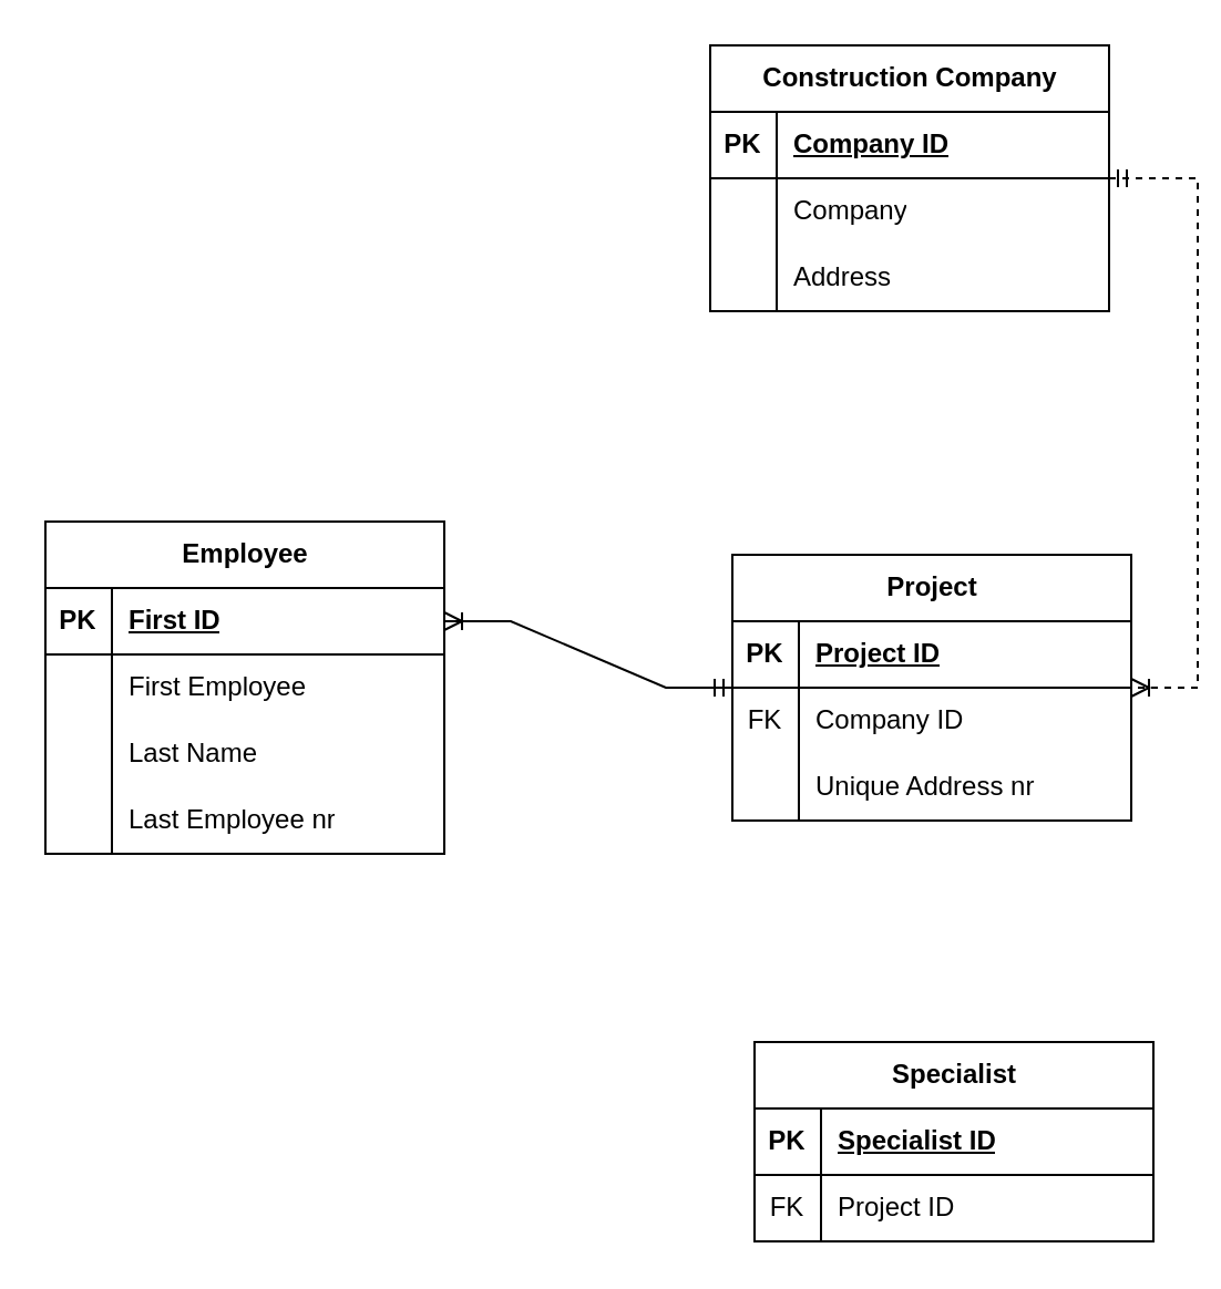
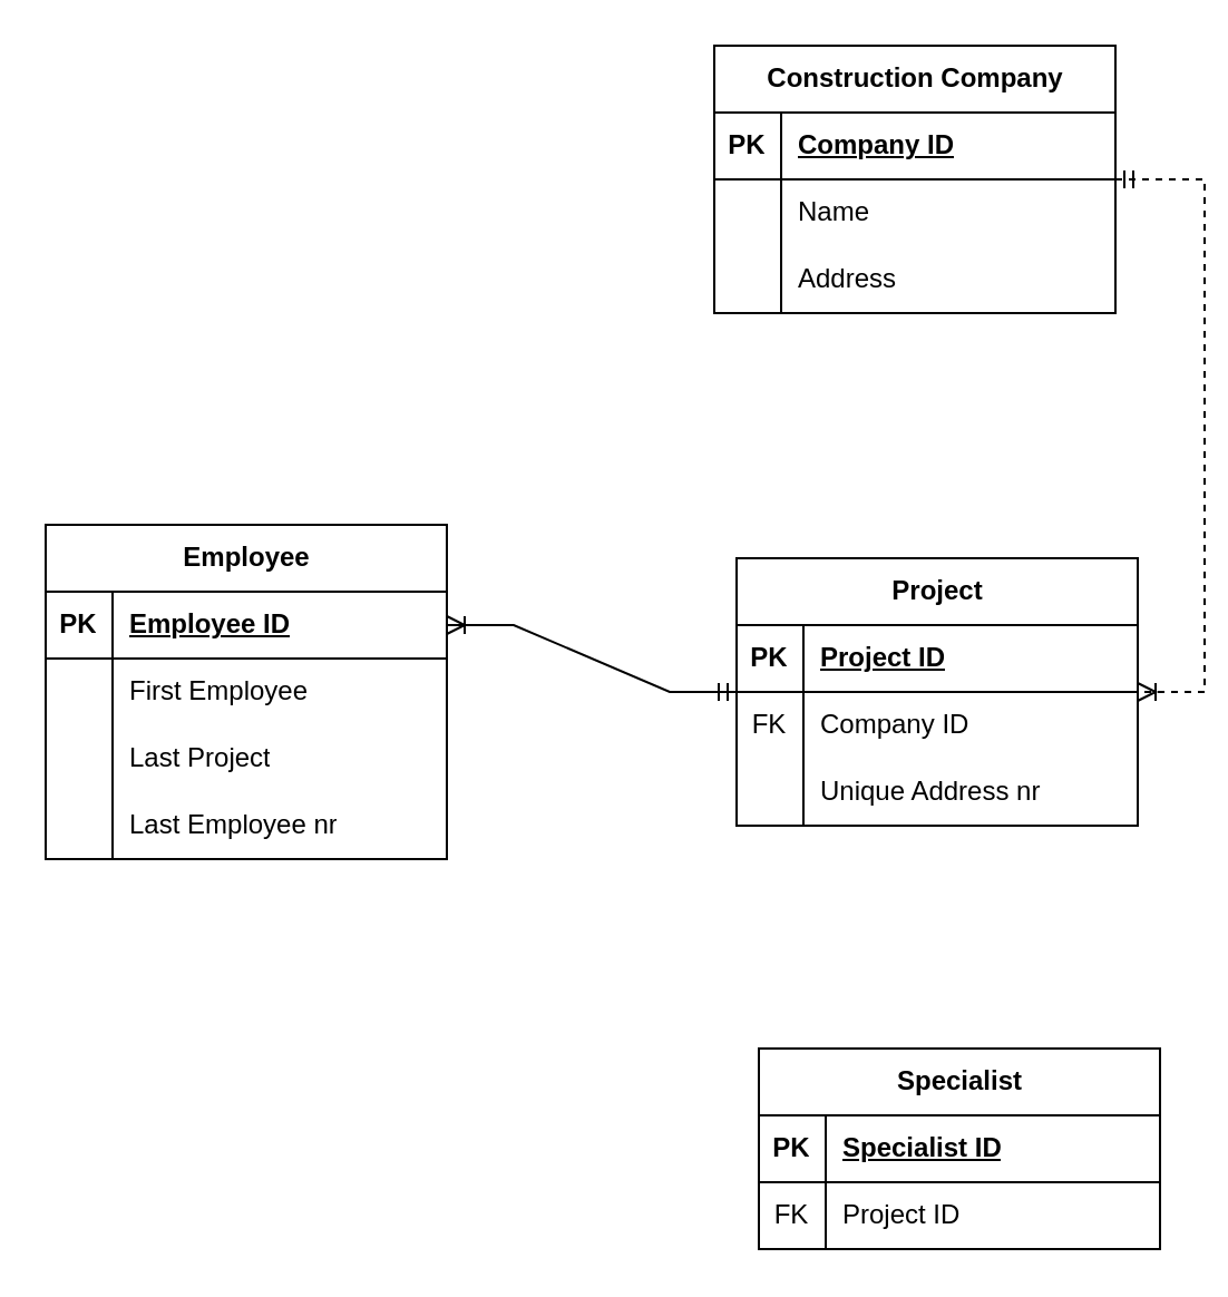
  <mxCell id="0" />
  <mxCell id="1" parent="0" />
  <mxCell id="2" value="Construction Company" style="shape=table;startSize=30;container=1;collapsible=1;childLayout=tableLayout;fixedRows=1;rowLines=0;fontStyle=1;align=center;resizeLast=1;html=1;" vertex="1" parent="1"><mxGeometry x="320" y="20" width="180" height="120" as="geometry" /></mxCell>
  <mxCell id="3" value="" style="shape=tableRow;horizontal=0;startSize=0;swimlaneHead=0;swimlaneBody=0;fillColor=none;collapsible=0;dropTarget=0;points=[[0,0.5],[1,0.5]];portConstraint=eastwest;top=0;left=0;right=0;bottom=1;" vertex="1" parent="2"><mxGeometry y="30" width="180" height="30" as="geometry" /></mxCell>
  <mxCell id="4" value="PK" style="shape=partialRectangle;connectable=0;fillColor=none;top=0;left=0;bottom=0;right=0;fontStyle=1;overflow=hidden;whiteSpace=wrap;html=1;" vertex="1" parent="3"><mxGeometry width="30" height="30" as="geometry"><mxRectangle width="30" height="30" as="alternateBounds" /></mxGeometry></mxCell>
  <mxCell id="5" value="Company ID" style="shape=partialRectangle;connectable=0;fillColor=none;top=0;left=0;bottom=0;right=0;align=left;spacingLeft=6;fontStyle=5;overflow=hidden;whiteSpace=wrap;html=1;" vertex="1" parent="3"><mxGeometry x="30" width="150" height="30" as="geometry"><mxRectangle width="150" height="30" as="alternateBounds" /></mxGeometry></mxCell>
  <mxCell id="6" value="" style="shape=tableRow;horizontal=0;startSize=0;swimlaneHead=0;swimlaneBody=0;fillColor=none;collapsible=0;dropTarget=0;points=[[0,0.5],[1,0.5]];portConstraint=eastwest;top=0;left=0;right=0;bottom=0;" vertex="1" parent="2"><mxGeometry y="60" width="180" height="30" as="geometry" /></mxCell>
  <mxCell id="7" value="" style="shape=partialRectangle;connectable=0;fillColor=none;top=0;left=0;bottom=0;right=0;editable=1;overflow=hidden;whiteSpace=wrap;html=1;" vertex="1" parent="6"><mxGeometry width="30" height="30" as="geometry"><mxRectangle width="30" height="30" as="alternateBounds" /></mxGeometry></mxCell>
- <mxCell id="8" value="Company" style="shape=partialRectangle;connectable=0;fillColor=none;top=0;left=0;bottom=0;right=0;align=left;spacingLeft=6;overflow=hidden;whiteSpace=wrap;html=1;" vertex="1" parent="6"><mxGeometry x="30" width="150" height="30" as="geometry"><mxRectangle width="150" height="30" as="alternateBounds" /></mxGeometry></mxCell>
+ <mxCell id="8" value="Name" style="shape=partialRectangle;connectable=0;fillColor=none;top=0;left=0;bottom=0;right=0;align=left;spacingLeft=6;overflow=hidden;whiteSpace=wrap;html=1;" vertex="1" parent="6"><mxGeometry x="30" width="150" height="30" as="geometry"><mxRectangle width="150" height="30" as="alternateBounds" /></mxGeometry></mxCell>
  <mxCell id="9" value="" style="shape=tableRow;horizontal=0;startSize=0;swimlaneHead=0;swimlaneBody=0;fillColor=none;collapsible=0;dropTarget=0;points=[[0,0.5],[1,0.5]];portConstraint=eastwest;top=0;left=0;right=0;bottom=0;" vertex="1" parent="2"><mxGeometry y="90" width="180" height="30" as="geometry" /></mxCell>
  <mxCell id="10" value="" style="shape=partialRectangle;connectable=0;fillColor=none;top=0;left=0;bottom=0;right=0;editable=1;overflow=hidden;whiteSpace=wrap;html=1;" vertex="1" parent="9"><mxGeometry width="30" height="30" as="geometry"><mxRectangle width="30" height="30" as="alternateBounds" /></mxGeometry></mxCell>
  <mxCell id="11" value="Address" style="shape=partialRectangle;connectable=0;fillColor=none;top=0;left=0;bottom=0;right=0;align=left;spacingLeft=6;overflow=hidden;whiteSpace=wrap;html=1;" vertex="1" parent="9"><mxGeometry x="30" width="150" height="30" as="geometry"><mxRectangle width="150" height="30" as="alternateBounds" /></mxGeometry></mxCell>
  <mxCell id="12" value="Employee" style="shape=table;startSize=30;container=1;collapsible=1;childLayout=tableLayout;fixedRows=1;rowLines=0;fontStyle=1;align=center;resizeLast=1;html=1;" vertex="1" parent="1"><mxGeometry x="20" y="235" width="180" height="150" as="geometry" /></mxCell>
  <mxCell id="13" value="" style="shape=tableRow;horizontal=0;startSize=0;swimlaneHead=0;swimlaneBody=0;fillColor=none;collapsible=0;dropTarget=0;points=[[0,0.5],[1,0.5]];portConstraint=eastwest;top=0;left=0;right=0;bottom=1;" vertex="1" parent="12"><mxGeometry y="30" width="180" height="30" as="geometry" /></mxCell>
  <mxCell id="14" value="PK" style="shape=partialRectangle;connectable=0;fillColor=none;top=0;left=0;bottom=0;right=0;fontStyle=1;overflow=hidden;whiteSpace=wrap;html=1;" vertex="1" parent="13"><mxGeometry width="30" height="30" as="geometry"><mxRectangle width="30" height="30" as="alternateBounds" /></mxGeometry></mxCell>
- <mxCell id="15" value="First ID" style="shape=partialRectangle;connectable=0;fillColor=none;top=0;left=0;bottom=0;right=0;align=left;spacingLeft=6;fontStyle=5;overflow=hidden;whiteSpace=wrap;html=1;" vertex="1" parent="13"><mxGeometry x="30" width="150" height="30" as="geometry"><mxRectangle width="150" height="30" as="alternateBounds" /></mxGeometry></mxCell>
+ <mxCell id="15" value="Employee ID" style="shape=partialRectangle;connectable=0;fillColor=none;top=0;left=0;bottom=0;right=0;align=left;spacingLeft=6;fontStyle=5;overflow=hidden;whiteSpace=wrap;html=1;" vertex="1" parent="13"><mxGeometry x="30" width="150" height="30" as="geometry"><mxRectangle width="150" height="30" as="alternateBounds" /></mxGeometry></mxCell>
  <mxCell id="16" value="" style="shape=tableRow;horizontal=0;startSize=0;swimlaneHead=0;swimlaneBody=0;fillColor=none;collapsible=0;dropTarget=0;points=[[0,0.5],[1,0.5]];portConstraint=eastwest;top=0;left=0;right=0;bottom=0;" vertex="1" parent="12"><mxGeometry y="60" width="180" height="30" as="geometry" /></mxCell>
  <mxCell id="17" value="" style="shape=partialRectangle;connectable=0;fillColor=none;top=0;left=0;bottom=0;right=0;editable=1;overflow=hidden;whiteSpace=wrap;html=1;" vertex="1" parent="16"><mxGeometry width="30" height="30" as="geometry"><mxRectangle width="30" height="30" as="alternateBounds" /></mxGeometry></mxCell>
  <mxCell id="18" value="First Employee" style="shape=partialRectangle;connectable=0;fillColor=none;top=0;left=0;bottom=0;right=0;align=left;spacingLeft=6;overflow=hidden;whiteSpace=wrap;html=1;" vertex="1" parent="16"><mxGeometry x="30" width="150" height="30" as="geometry"><mxRectangle width="150" height="30" as="alternateBounds" /></mxGeometry></mxCell>
  <mxCell id="19" value="" style="shape=tableRow;horizontal=0;startSize=0;swimlaneHead=0;swimlaneBody=0;fillColor=none;collapsible=0;dropTarget=0;points=[[0,0.5],[1,0.5]];portConstraint=eastwest;top=0;left=0;right=0;bottom=0;" vertex="1" parent="12"><mxGeometry y="90" width="180" height="30" as="geometry" /></mxCell>
  <mxCell id="20" value="" style="shape=partialRectangle;connectable=0;fillColor=none;top=0;left=0;bottom=0;right=0;editable=1;overflow=hidden;whiteSpace=wrap;html=1;" vertex="1" parent="19"><mxGeometry width="30" height="30" as="geometry"><mxRectangle width="30" height="30" as="alternateBounds" /></mxGeometry></mxCell>
- <mxCell id="21" value="Last Name" style="shape=partialRectangle;connectable=0;fillColor=none;top=0;left=0;bottom=0;right=0;align=left;spacingLeft=6;overflow=hidden;whiteSpace=wrap;html=1;" vertex="1" parent="19"><mxGeometry x="30" width="150" height="30" as="geometry"><mxRectangle width="150" height="30" as="alternateBounds" /></mxGeometry></mxCell>
+ <mxCell id="21" value="Last Project" style="shape=partialRectangle;connectable=0;fillColor=none;top=0;left=0;bottom=0;right=0;align=left;spacingLeft=6;overflow=hidden;whiteSpace=wrap;html=1;" vertex="1" parent="19"><mxGeometry x="30" width="150" height="30" as="geometry"><mxRectangle width="150" height="30" as="alternateBounds" /></mxGeometry></mxCell>
  <mxCell id="22" value="" style="shape=tableRow;horizontal=0;startSize=0;swimlaneHead=0;swimlaneBody=0;fillColor=none;collapsible=0;dropTarget=0;points=[[0,0.5],[1,0.5]];portConstraint=eastwest;top=0;left=0;right=0;bottom=0;" vertex="1" parent="12"><mxGeometry y="120" width="180" height="30" as="geometry" /></mxCell>
  <mxCell id="23" value="" style="shape=partialRectangle;connectable=0;fillColor=none;top=0;left=0;bottom=0;right=0;editable=1;overflow=hidden;whiteSpace=wrap;html=1;" vertex="1" parent="22"><mxGeometry width="30" height="30" as="geometry"><mxRectangle width="30" height="30" as="alternateBounds" /></mxGeometry></mxCell>
  <mxCell id="24" value="Last Employee nr" style="shape=partialRectangle;connectable=0;fillColor=none;top=0;left=0;bottom=0;right=0;align=left;spacingLeft=6;overflow=hidden;whiteSpace=wrap;html=1;" vertex="1" parent="22"><mxGeometry x="30" width="150" height="30" as="geometry"><mxRectangle width="150" height="30" as="alternateBounds" /></mxGeometry></mxCell>
  <mxCell id="25" value="Project" style="shape=table;startSize=30;container=1;collapsible=1;childLayout=tableLayout;fixedRows=1;rowLines=0;fontStyle=1;align=center;resizeLast=1;html=1;" vertex="1" parent="1"><mxGeometry x="330" y="250" width="180" height="120" as="geometry" /></mxCell>
  <mxCell id="26" value="" style="shape=tableRow;horizontal=0;startSize=0;swimlaneHead=0;swimlaneBody=0;fillColor=none;collapsible=0;dropTarget=0;points=[[0,0.5],[1,0.5]];portConstraint=eastwest;top=0;left=0;right=0;bottom=1;" vertex="1" parent="25"><mxGeometry y="30" width="180" height="30" as="geometry" /></mxCell>
  <mxCell id="27" value="PK" style="shape=partialRectangle;connectable=0;fillColor=none;top=0;left=0;bottom=0;right=0;fontStyle=1;overflow=hidden;whiteSpace=wrap;html=1;" vertex="1" parent="26"><mxGeometry width="30" height="30" as="geometry"><mxRectangle width="30" height="30" as="alternateBounds" /></mxGeometry></mxCell>
  <mxCell id="28" value="Project ID" style="shape=partialRectangle;connectable=0;fillColor=none;top=0;left=0;bottom=0;right=0;align=left;spacingLeft=6;fontStyle=5;overflow=hidden;whiteSpace=wrap;html=1;" vertex="1" parent="26"><mxGeometry x="30" width="150" height="30" as="geometry"><mxRectangle width="150" height="30" as="alternateBounds" /></mxGeometry></mxCell>
  <mxCell id="29" value="" style="shape=tableRow;horizontal=0;startSize=0;swimlaneHead=0;swimlaneBody=0;fillColor=none;collapsible=0;dropTarget=0;points=[[0,0.5],[1,0.5]];portConstraint=eastwest;top=0;left=0;right=0;bottom=0;" vertex="1" parent="25"><mxGeometry y="60" width="180" height="30" as="geometry" /></mxCell>
  <mxCell id="30" value="FK" style="shape=partialRectangle;connectable=0;fillColor=none;top=0;left=0;bottom=0;right=0;editable=1;overflow=hidden;whiteSpace=wrap;html=1;" vertex="1" parent="29"><mxGeometry width="30" height="30" as="geometry"><mxRectangle width="30" height="30" as="alternateBounds" /></mxGeometry></mxCell>
  <mxCell id="31" value="Company ID" style="shape=partialRectangle;connectable=0;fillColor=none;top=0;left=0;bottom=0;right=0;align=left;spacingLeft=6;overflow=hidden;whiteSpace=wrap;html=1;" vertex="1" parent="29"><mxGeometry x="30" width="150" height="30" as="geometry"><mxRectangle width="150" height="30" as="alternateBounds" /></mxGeometry></mxCell>
  <mxCell id="32" value="" style="shape=tableRow;horizontal=0;startSize=0;swimlaneHead=0;swimlaneBody=0;fillColor=none;collapsible=0;dropTarget=0;points=[[0,0.5],[1,0.5]];portConstraint=eastwest;top=0;left=0;right=0;bottom=0;" vertex="1" parent="25"><mxGeometry y="90" width="180" height="30" as="geometry" /></mxCell>
  <mxCell id="33" value="" style="shape=partialRectangle;connectable=0;fillColor=none;top=0;left=0;bottom=0;right=0;editable=1;overflow=hidden;whiteSpace=wrap;html=1;" vertex="1" parent="32"><mxGeometry width="30" height="30" as="geometry"><mxRectangle width="30" height="30" as="alternateBounds" /></mxGeometry></mxCell>
  <mxCell id="34" value="Unique Address nr" style="shape=partialRectangle;connectable=0;fillColor=none;top=0;left=0;bottom=0;right=0;align=left;spacingLeft=6;overflow=hidden;whiteSpace=wrap;html=1;" vertex="1" parent="32"><mxGeometry x="30" width="150" height="30" as="geometry"><mxRectangle width="150" height="30" as="alternateBounds" /></mxGeometry></mxCell>
  <mxCell id="35" value="" style="edgeStyle=entityRelationEdgeStyle;fontSize=12;html=1;endArrow=ERoneToMany;startArrow=ERmandOne;rounded=0;dashed=1;" edge="1" parent="1" source="2" target="25"><mxGeometry width="100" height="100" relative="1" as="geometry"><mxPoint x="380" y="30" as="sourcePoint" /><mxPoint x="390" y="260" as="targetPoint" /><Array as="points"><mxPoint x="340" y="170" /><mxPoint x="310" y="130" /><mxPoint x="330" y="130" /><mxPoint x="300" y="130" /></Array></mxGeometry></mxCell>
  <mxCell id="36" value="" style="edgeStyle=entityRelationEdgeStyle;fontSize=12;html=1;endArrow=ERoneToMany;startArrow=ERmandOne;rounded=0;" edge="1" parent="1" source="25" target="15"><mxGeometry width="100" height="100" relative="1" as="geometry"><mxPoint x="200" y="310" as="sourcePoint" /><mxPoint x="280" y="585" as="targetPoint" /></mxGeometry></mxCell>
  <mxCell id="37" value="Specialist" style="shape=table;startSize=30;container=1;collapsible=1;childLayout=tableLayout;fixedRows=1;rowLines=0;fontStyle=1;align=center;resizeLast=1;html=1;" vertex="1" parent="1"><mxGeometry x="340" y="470" width="180" height="90" as="geometry" /></mxCell>
  <mxCell id="38" value="" style="shape=tableRow;horizontal=0;startSize=0;swimlaneHead=0;swimlaneBody=0;fillColor=none;collapsible=0;dropTarget=0;points=[[0,0.5],[1,0.5]];portConstraint=eastwest;top=0;left=0;right=0;bottom=1;" vertex="1" parent="37"><mxGeometry y="30" width="180" height="30" as="geometry" /></mxCell>
  <mxCell id="39" value="PK" style="shape=partialRectangle;connectable=0;fillColor=none;top=0;left=0;bottom=0;right=0;fontStyle=1;overflow=hidden;whiteSpace=wrap;html=1;" vertex="1" parent="38"><mxGeometry width="30" height="30" as="geometry"><mxRectangle width="30" height="30" as="alternateBounds" /></mxGeometry></mxCell>
  <mxCell id="40" value="Specialist ID" style="shape=partialRectangle;connectable=0;fillColor=none;top=0;left=0;bottom=0;right=0;align=left;spacingLeft=6;fontStyle=5;overflow=hidden;whiteSpace=wrap;html=1;" vertex="1" parent="38"><mxGeometry x="30" width="150" height="30" as="geometry"><mxRectangle width="150" height="30" as="alternateBounds" /></mxGeometry></mxCell>
  <mxCell id="41" value="" style="shape=tableRow;horizontal=0;startSize=0;swimlaneHead=0;swimlaneBody=0;fillColor=none;collapsible=0;dropTarget=0;points=[[0,0.5],[1,0.5]];portConstraint=eastwest;top=0;left=0;right=0;bottom=0;" vertex="1" parent="37"><mxGeometry y="60" width="180" height="30" as="geometry" /></mxCell>
  <mxCell id="42" value="FK" style="shape=partialRectangle;connectable=0;fillColor=none;top=0;left=0;bottom=0;right=0;editable=1;overflow=hidden;whiteSpace=wrap;html=1;" vertex="1" parent="41"><mxGeometry width="30" height="30" as="geometry"><mxRectangle width="30" height="30" as="alternateBounds" /></mxGeometry></mxCell>
  <mxCell id="43" value="Project ID" style="shape=partialRectangle;connectable=0;fillColor=none;top=0;left=0;bottom=0;right=0;align=left;spacingLeft=6;overflow=hidden;whiteSpace=wrap;html=1;" vertex="1" parent="41"><mxGeometry x="30" width="150" height="30" as="geometry"><mxRectangle width="150" height="30" as="alternateBounds" /></mxGeometry></mxCell>
